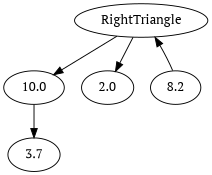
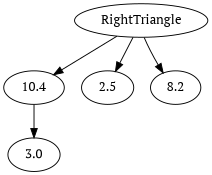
  digraph {
    fontname="PT Serif"
    node [fontname="PT Serif"]
    edge [fontname="PT Serif"]
    n1 [label=" RightTriangle "]
-   n2 [label=" 10.0 "]
-   n3 [label=" 2.0 "]
+   n2 [label=10.4]
+   n3 [label=2.5]
    n4 [label=8.2]
-   n5 [label=3.7]
+   n5 [label=" 3.0 "]
    n1 -> n2
    n1 -> n3
-   n4 -> n1
+   n1 -> n4
    n2 -> n5
  }
